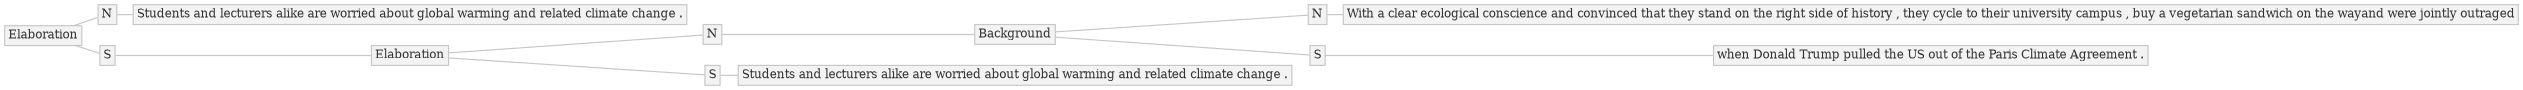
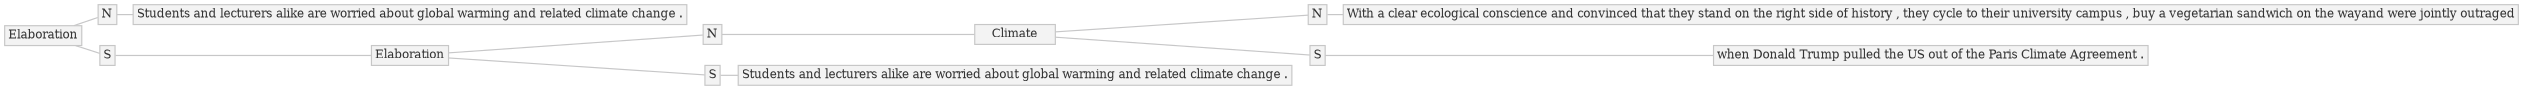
  digraph {
    ranksep=0.2
    rankdir=LR
    node [color="#C7C7C7" fillcolor="#F3F3F3" fontcolor="#333333" fontsize=10 margin=0.04 shape=box style=filled]
    edge [arrowhead=none color="#C7C7C8" penwidth=1]
    n1 [height=0.05 label=Elaboration width=0.05]
    n2 [height=0.05 label=N width=0.05]
    n3 [height=0.05 label=S width=0.05]
    n4 [height=0.05 label="Students and lecturers alike are worried about global warming and related climate change ." width=0.05]
    n5 [height=0.05 label=Elaboration width=0.05]
    n6 [height=0.05 label=N width=0.05]
    n7 [height=0.05 label=S width=0.05]
-   n8 [height=0.05 label=Background width=0.05]
+   n8 [height=0.05 label=Climate width=0.05]
    n9 [height=0.05 label=N width=0.05]
    n10 [height=0.05 label=S width=0.05]
    n11 [height=0.05 label="With a clear ecological conscience and convinced that they stand on the right side of history , they cycle to their university campus , buy a vegetarian sandwich on the wayand were jointly outraged" width=0.05]
    n12 [height=0.05 label="when Donald Trump pulled the US out of the Paris Climate Agreement ." width=0.05]
    n13 [height=0.05 label="Students and lecturers alike are worried about global warming and related climate change ." width=0.05]
    n1 -> n2
    n1 -> n3
    n2 -> n4
    n3 -> n5
    n5 -> n6
    n5 -> n7
    n6 -> n8
    n7 -> n13
    n8 -> n9
    n8 -> n10
    n9 -> n11
    n10 -> n12
  }
